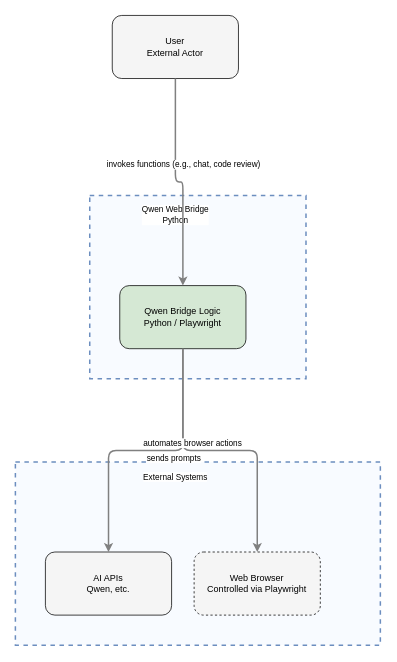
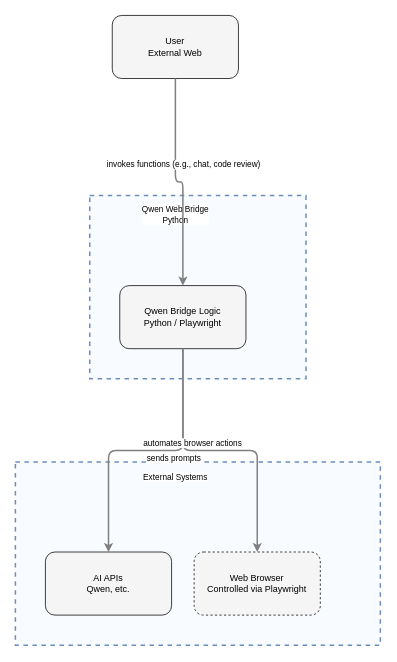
  <mxCell id="0" />
  <mxCell id="1" parent="0" />
  <mxCell id="2" value="" style="html=1;whiteSpace=wrap;container=1;fillColor=#dae8fc;strokeColor=#6c8ebf;dashed=1;fillOpacity=20;strokeWidth=2;containerType=none;recursiveResize=0;movable=1;resizable=1;autosize=0;dropTarget=0" vertex="1" parent="1"><mxGeometry x="119.079" y="260" width="288.158" height="244.079" as="geometry" /></mxCell>
  <mxCell id="3" value="Qwen Web Bridge&lt;br&gt;Python" style="edgeLabel;html=1;align=center;verticalAlign=middle;resizable=0;labelBackgroundColor=white;spacing=5" vertex="1" parent="1"><mxGeometry x="127.079" y="268" width="212.158" height="35" as="geometry" /></mxCell>
  <mxCell id="4" value="" style="html=1;whiteSpace=wrap;container=1;fillColor=#dae8fc;strokeColor=#6c8ebf;dashed=1;fillOpacity=20;strokeWidth=2;containerType=none;recursiveResize=0;movable=1;resizable=1;autosize=0;dropTarget=0" vertex="1" parent="1"><mxGeometry x="20" y="615" width="486.316" height="244.079" as="geometry" /></mxCell>
  <mxCell id="5" value="External Systems" style="edgeLabel;html=1;align=center;verticalAlign=middle;resizable=0;labelBackgroundColor=white;spacing=5" vertex="1" parent="1"><mxGeometry x="28" y="623" width="410.316" height="24" as="geometry" /></mxCell>
- <mxCell id="6" value="User&lt;br&gt;External Actor" style="rounded=1;whiteSpace=wrap;html=1;fillColor=#f5f5f5" vertex="1" parent="1"><mxGeometry x="149.079" y="20" width="168.158" height="84.079" as="geometry" /></mxCell>
+ <mxCell id="6" value="User&lt;br&gt;External Web" style="rounded=1;whiteSpace=wrap;html=1;fillColor=#f5f5f5" vertex="1" parent="1"><mxGeometry x="149.079" y="20" width="168.158" height="84.079" as="geometry" /></mxCell>
  <mxCell id="7" value="AI APIs&lt;br&gt;Qwen, etc." style="rounded=1;whiteSpace=wrap;html=1;fillColor=#f5f5f5" vertex="1" parent="4"><mxGeometry x="40" y="120" width="168.158" height="84.079" as="geometry" /></mxCell>
  <mxCell id="8" value="Web Browser&lt;br&gt;Controlled via Playwright" style="rounded=1;whiteSpace=wrap;html=1;fillColor=#f5f5f5;dashed=1;" vertex="1" parent="4"><mxGeometry x="238.158" y="120" width="168.158" height="84.079" as="geometry" /></mxCell>
- <mxCell id="9" value="Qwen Bridge Logic&lt;br&gt;Python / Playwright" style="rounded=1;whiteSpace=wrap;html=1;fillColor=#d5e8d4;" vertex="1" parent="2"><mxGeometry x="40" y="120" width="168.158" height="84.079" as="geometry" /></mxCell>
+ <mxCell id="9" value="Qwen Bridge Logic&lt;br&gt;Python / Playwright" style="rounded=1;whiteSpace=wrap;html=1;fillColor=#f5f5f5" vertex="1" parent="2"><mxGeometry x="40" y="120" width="168.158" height="84.079" as="geometry" /></mxCell>
  <mxCell id="10" style="edgeStyle=orthogonalEdgeStyle;rounded=1;orthogonalLoop=1;jettySize=auto;html=1;strokeColor=#808080;strokeWidth=2;jumpStyle=arc;jumpSize=10;spacing=15;labelBackgroundColor=white;labelBorderColor=none" edge="1" parent="1" source="9" target="7"><mxGeometry relative="1" as="geometry" /></mxCell>
  <mxCell id="11" value="sends prompts" style="edgeLabel;html=1;align=center;verticalAlign=middle;resizable=0;points=[];" vertex="1" connectable="0" parent="10"><mxGeometry x="-0.2" y="10" relative="1" as="geometry"><mxPoint as="offset" /></mxGeometry></mxCell>
  <mxCell id="12" style="edgeStyle=orthogonalEdgeStyle;rounded=1;orthogonalLoop=1;jettySize=auto;html=1;strokeColor=#808080;strokeWidth=2;jumpStyle=arc;jumpSize=10;spacing=15;labelBackgroundColor=white;labelBorderColor=none" edge="1" parent="1" source="9" target="8"><mxGeometry relative="1" as="geometry" /></mxCell>
  <mxCell id="13" value="automates browser actions" style="edgeLabel;html=1;align=center;verticalAlign=middle;resizable=0;points=[];" vertex="1" connectable="0" parent="12"><mxGeometry x="-0.2" y="10" relative="1" as="geometry"><mxPoint as="offset" /></mxGeometry></mxCell>
  <mxCell id="14" style="edgeStyle=orthogonalEdgeStyle;rounded=1;orthogonalLoop=1;jettySize=auto;html=1;strokeColor=#808080;strokeWidth=2;jumpStyle=arc;jumpSize=10;spacing=15;labelBackgroundColor=white;labelBorderColor=none" edge="1" parent="1" source="6" target="9"><mxGeometry relative="1" as="geometry" /></mxCell>
  <mxCell id="15" value="invokes functions (e.g., chat, code review)" style="edgeLabel;html=1;align=center;verticalAlign=middle;resizable=0;points=[];" vertex="1" connectable="0" parent="14"><mxGeometry x="-0.2" y="10" relative="1" as="geometry"><mxPoint as="offset" /></mxGeometry></mxCell>
